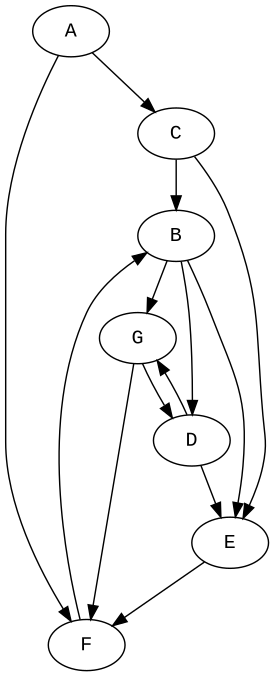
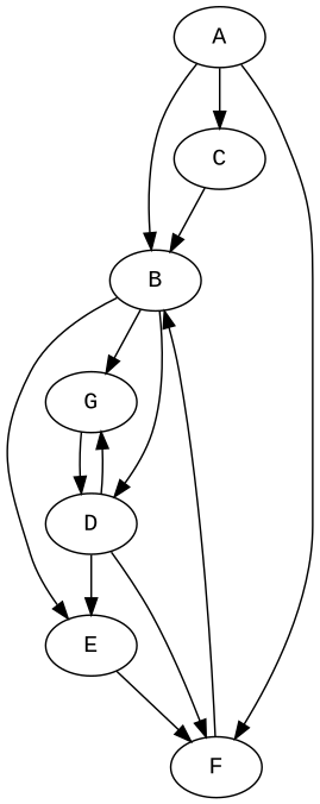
  digraph {
    fontname="Liberation Mono"
    node [fontname="Liberation Mono"]
    edge [fontname="Liberation Mono"]
    A
    B
    C
    F
    E
    G
    D
+   A -> B
    A -> C
    A -> F
    B -> E
    B -> G
    B -> D
    C -> B
-   C -> E
    F -> B
    E -> F
    G -> D
-   G -> F
+   D -> F
    D -> E
    D -> G
  }
